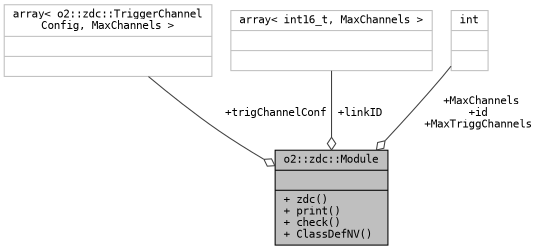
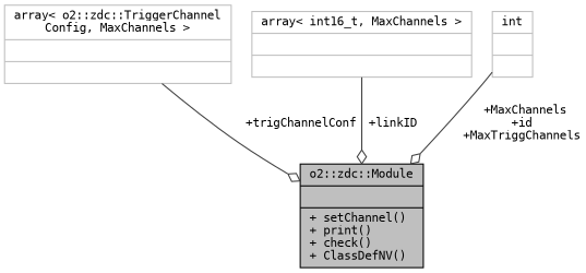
  digraph {
    fontname="DejaVu Sans Mono"
    node [color=grey75 fontname="DejaVu Sans Mono" fontsize=10 shape=record]
    edge [arrowhead=odiamond color=grey25 fontname="DejaVu Sans Mono" fontsize=10 labelfontname=Helvetica labelfontsize=10 style=solid]
-   n1 [color=black fillcolor=grey75 fontcolor=black height=0.2 label="{o2::zdc::Module\n||+ zdc()\l+ print()\l+ check()\l+ ClassDefNV()\l}" style=filled width=0.4]
+   n1 [color=black fillcolor=grey75 fontcolor=black height=0.2 label="{o2::zdc::Module\n||+ setChannel()\l+ print()\l+ check()\l+ ClassDefNV()\l}" style=filled width=0.4]
    n2 [height=0.2 label="{array\< o2::zdc::TriggerChannel\lConfig, MaxChannels \>\n||}" width=0.4]
    n3 [height=0.2 label="{array\< int16_t, MaxChannels \>\n||}" width=0.4]
    n4 [height=0.2 label="{int\n||}" width=0.4]
    n2 -> n1 [label=" +trigChannelConf"]
    n3 -> n1 [label=" +linkID"]
    n4 -> n1 [label=" +MaxChannels\n+id\n+MaxTriggChannels"]
  }
